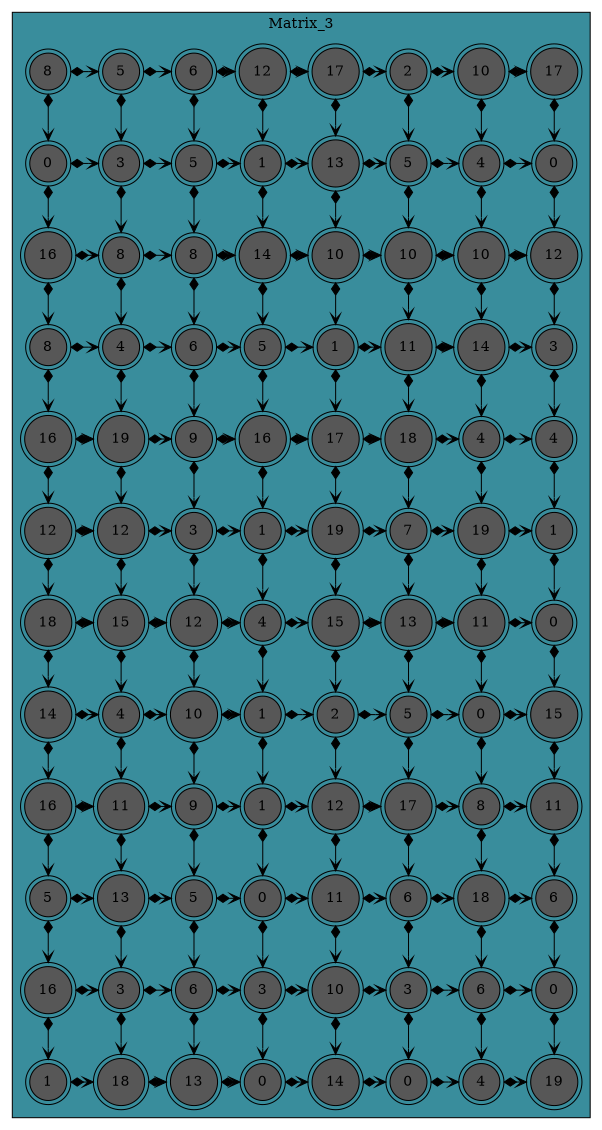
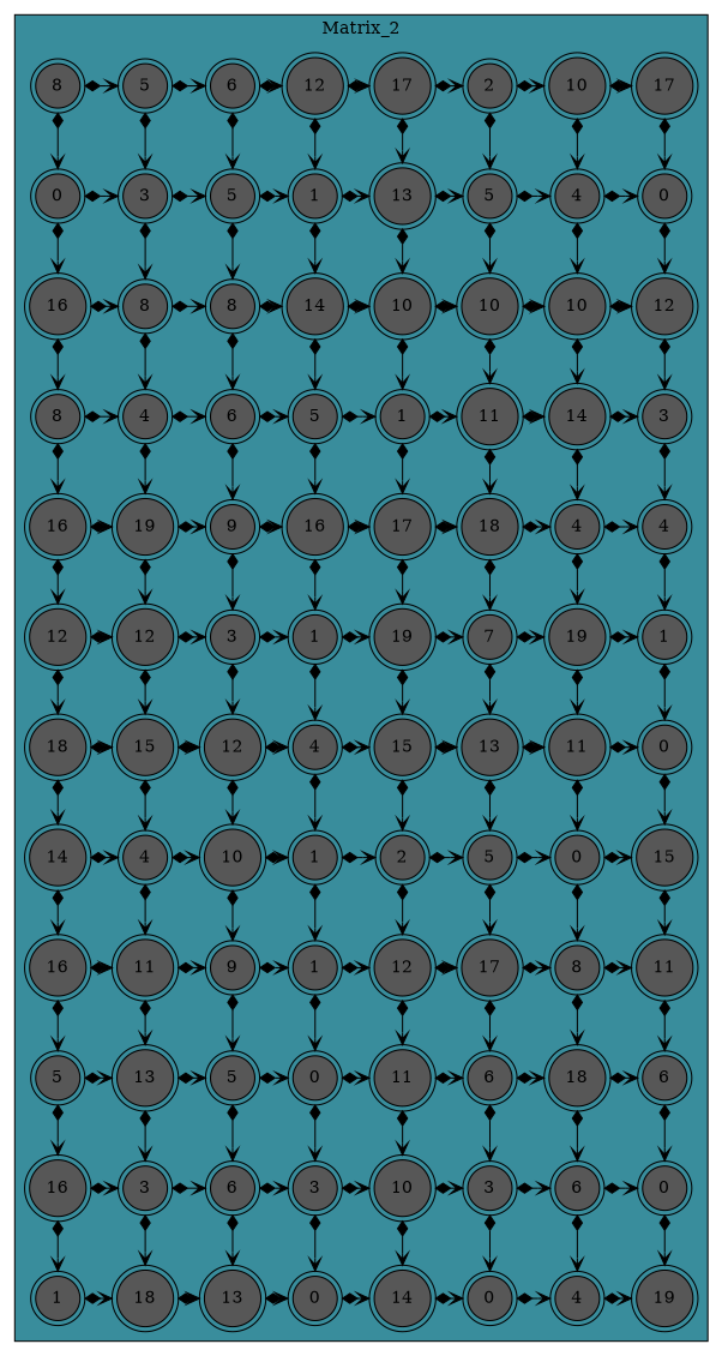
  digraph {
    node [fillcolor=gray34 group=1 shape=doublecircle style=filled]
    edge [arrowhead=vee arrowtail=diamond dir=both shape=diamond]
    n1 [label=8]
    n2 [group=2 label=5]
    n3 [group=3 label=6]
    n4 [group=4 label=12]
    n5 [group=5 label=17]
    n6 [group=6 label=2]
    n7 [group=7 label=10]
    n8 [group=8 label=17]
    n9 [label=0]
    n10 [group=2 label=3]
    n11 [group=3 label=5]
    n12 [group=4 label=1]
    n13 [group=5 label=13]
    n14 [group=6 label=5]
    n15 [group=7 label=4]
    n16 [group=8 label=0]
    n17 [label=16]
    n18 [group=2 label=8]
    n19 [group=3 label=8]
    n20 [group=4 label=14]
    n21 [group=5 label=10]
    n22 [group=6 label=10]
    n23 [group=7 label=10]
    n24 [group=8 label=12]
    n25 [label=8]
    n26 [group=2 label=4]
    n27 [group=3 label=6]
    n28 [group=4 label=5]
    n29 [group=5 label=1]
    n30 [group=6 label=11]
    n31 [group=7 label=14]
    n32 [group=8 label=3]
    n33 [label=16]
    n34 [group=2 label=19]
    n35 [group=3 label=9]
    n36 [group=4 label=16]
    n37 [group=5 label=17]
    n38 [group=6 label=18]
    n39 [group=7 label=4]
    n40 [group=8 label=4]
    n41 [label=12]
    n42 [group=2 label=12]
    n43 [group=3 label=3]
    n44 [group=4 label=1]
    n45 [group=5 label=19]
    n46 [group=6 label=7]
    n47 [group=7 label=19]
    n48 [group=8 label=1]
    n49 [label=18]
    n50 [group=2 label=15]
    n51 [group=3 label=12]
    n52 [group=4 label=4]
    n53 [group=5 label=15]
    n54 [group=6 label=13]
    n55 [group=7 label=11]
    n56 [group=8 label=0]
    n57 [label=14]
    n58 [group=2 label=4]
    n59 [group=3 label=10]
    n60 [group=4 label=1]
    n61 [group=5 label=2]
    n62 [group=6 label=5]
    n63 [group=7 label=0]
    n64 [group=8 label=15]
    n65 [label=16]
    n66 [group=2 label=11]
    n67 [group=3 label=9]
    n68 [group=4 label=1]
    n69 [group=5 label=12]
    n70 [group=6 label=17]
    n71 [group=7 label=8]
    n72 [group=8 label=11]
    n73 [label=5]
    n74 [group=2 label=13]
    n75 [group=3 label=5]
    n76 [group=4 label=0]
    n77 [group=5 label=11]
    n78 [group=6 label=6]
    n79 [group=7 label=18]
    n80 [group=8 label=6]
    n81 [label=16]
    n82 [group=2 label=3]
    n83 [group=3 label=6]
    n84 [group=4 label=3]
    n85 [group=5 label=10]
    n86 [group=6 label=3]
    n87 [group=7 label=6]
    n88 [group=8 label=0]
    n89 [label=1]
    n90 [group=2 label=18]
    n91 [group=3 label=13]
    n92 [group=4 label=0]
    n93 [group=5 label=14]
    n94 [group=6 label=0]
    n95 [group=7 label=4]
    n96 [group=8 label=19]
    subgraph cluster_1 {
      bgcolor="#398D9C"
-     label=Matrix_3
+     label=Matrix_2
      subgraph sub_2 {
        bgcolor="#398D9C"
        label=Matrix_3
        rank=same
        n1
        n2
        n3
        n4
        n5
        n6
        n7
        n8
      }
      subgraph sub_3 {
        bgcolor="#398D9C"
        label=Matrix_3
        rank=same
        n9
        n10
        n11
        n12
        n13
        n14
        n15
        n16
      }
      subgraph sub_4 {
        bgcolor="#398D9C"
        label=Matrix_3
        rank=same
        n17
        n18
        n19
        n20
        n21
        n22
        n23
        n24
      }
      subgraph sub_5 {
        bgcolor="#398D9C"
        label=Matrix_3
        rank=same
        n25
        n26
        n27
        n28
        n29
        n30
        n31
        n32
      }
      subgraph sub_6 {
        bgcolor="#398D9C"
        label=Matrix_3
        rank=same
        n33
        n34
        n35
        n36
        n37
        n38
        n39
        n40
      }
      subgraph sub_7 {
        bgcolor="#398D9C"
        label=Matrix_3
        rank=same
        n41
        n42
        n43
        n44
        n45
        n46
        n47
        n48
      }
      subgraph sub_8 {
        bgcolor="#398D9C"
        label=Matrix_3
        rank=same
        n49
        n50
        n51
        n52
        n53
        n54
        n55
        n56
      }
      subgraph sub_9 {
        bgcolor="#398D9C"
        label=Matrix_3
        rank=same
        n57
        n58
        n59
        n60
        n61
        n62
        n63
        n64
      }
      subgraph sub_10 {
        bgcolor="#398D9C"
        label=Matrix_3
        rank=same
        n65
        n66
        n67
        n68
        n69
        n70
        n71
        n72
      }
      subgraph sub_11 {
        bgcolor="#398D9C"
        label=Matrix_3
        rank=same
        n73
        n74
        n75
        n76
        n77
        n78
        n79
        n80
      }
      subgraph sub_12 {
        bgcolor="#398D9C"
        label=Matrix_3
        rank=same
        n81
        n82
        n83
        n84
        n85
        n86
        n87
        n88
      }
      subgraph sub_13 {
        bgcolor="#398D9C"
        label=Matrix_3
        rank=same
        n89
        n90
        n91
        n92
        n93
        n94
        n95
        n96
      }
    }
    n1 -> n2
    n1 -> n9
    n2 -> n3
    n2 -> n10
    n3 -> n4
    n3 -> n11
    n4 -> n5
    n4 -> n12
    n5 -> n6
    n5 -> n13
    n6 -> n7
    n6 -> n14
    n7 -> n8
    n7 -> n15
    n8 -> n16
    n9 -> n10
    n9 -> n17
    n10 -> n11
    n10 -> n18
    n11 -> n12
    n11 -> n19
    n12 -> n13
    n12 -> n20
    n13 -> n14
    n13 -> n21
    n14 -> n15
    n14 -> n22
    n15 -> n16
    n15 -> n23
    n16 -> n24
    n17 -> n18
    n17 -> n25
    n18 -> n19
    n18 -> n26
    n19 -> n20
    n19 -> n27
    n20 -> n21
    n20 -> n28
    n21 -> n22
    n21 -> n29
    n22 -> n23
    n22 -> n30
    n23 -> n24
    n23 -> n31
    n24 -> n32
    n25 -> n26
    n25 -> n33
    n26 -> n27
    n26 -> n34
    n27 -> n28
    n27 -> n35
    n28 -> n29
    n28 -> n36
    n29 -> n30
    n29 -> n37
    n30 -> n31
    n30 -> n38
    n31 -> n32
    n31 -> n39
    n32 -> n40
    n33 -> n34
    n33 -> n41
    n34 -> n35
    n34 -> n42
    n35 -> n36
    n35 -> n43
    n36 -> n37
    n36 -> n44
    n37 -> n38
    n37 -> n45
    n38 -> n39
    n38 -> n46
    n39 -> n40
    n39 -> n47
    n40 -> n48
    n41 -> n42
    n41 -> n49
    n42 -> n43
    n42 -> n50
    n43 -> n44
    n43 -> n51
    n44 -> n45
    n44 -> n52
    n45 -> n46
    n45 -> n53
    n46 -> n47
    n46 -> n54
    n47 -> n48
    n47 -> n55
    n48 -> n56
    n49 -> n50
    n49 -> n57
    n50 -> n51
    n50 -> n58
    n51 -> n52
    n51 -> n59
    n52 -> n53
    n52 -> n60
    n53 -> n54
    n53 -> n61
    n54 -> n55
    n54 -> n62
    n55 -> n56
    n55 -> n63
    n56 -> n64
    n57 -> n58
    n57 -> n65
    n58 -> n59
    n58 -> n66
    n59 -> n60
    n59 -> n67
    n60 -> n61
    n60 -> n68
    n61 -> n62
    n61 -> n69
    n62 -> n63
    n62 -> n70
    n63 -> n64
    n63 -> n71
    n64 -> n72
    n65 -> n66
    n65 -> n73
    n66 -> n67
    n66 -> n74
    n67 -> n68
    n67 -> n75
    n68 -> n69
    n68 -> n76
    n69 -> n70
    n69 -> n77
    n70 -> n71
    n70 -> n78
    n71 -> n72
    n71 -> n79
    n72 -> n80
    n73 -> n74
    n73 -> n81
    n74 -> n75
    n74 -> n82
    n75 -> n76
    n75 -> n83
    n76 -> n77
    n76 -> n84
    n77 -> n78
    n77 -> n85
    n78 -> n79
    n78 -> n86
    n79 -> n80
    n79 -> n87
    n80 -> n88
    n81 -> n82
    n81 -> n89
    n82 -> n83
    n82 -> n90
    n83 -> n84
    n83 -> n91
    n84 -> n85
    n84 -> n92
    n85 -> n86
    n85 -> n93
    n86 -> n87
    n86 -> n94
    n87 -> n88
    n87 -> n95
    n88 -> n96
    n89 -> n90
    n90 -> n91
    n91 -> n92
    n92 -> n93
    n93 -> n94
    n94 -> n95
    n95 -> n96
  }
